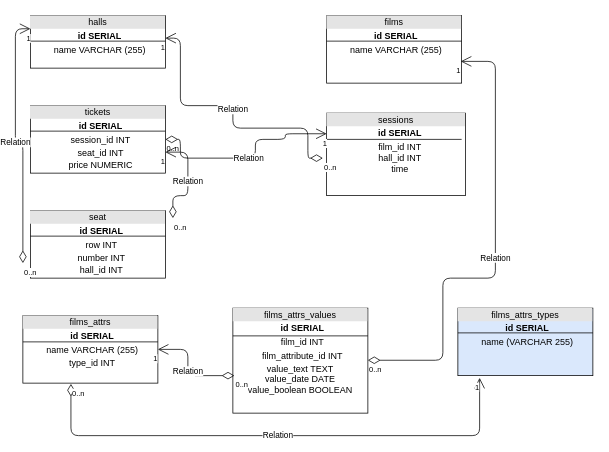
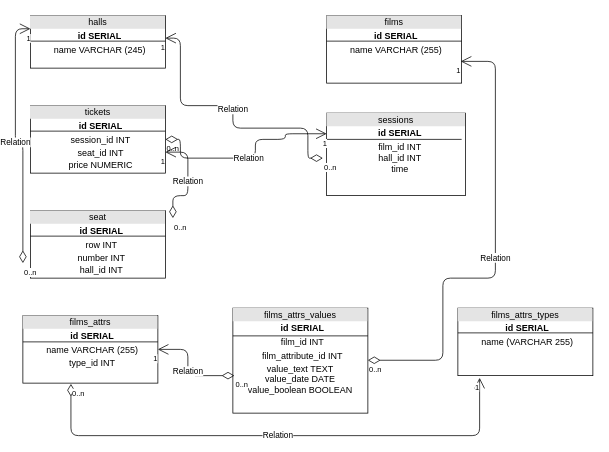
  <mxCell id="0" />
  <mxCell id="1" parent="0" />
- <mxCell id="2" value="&lt;div style=&quot;box-sizing: border-box ; width: 100% ; background: #e4e4e4 ; padding: 2px&quot;&gt;halls&lt;/div&gt;&lt;table style=&quot;width: 100% ; font-size: 1em&quot; cellpadding=&quot;2&quot; cellspacing=&quot;0&quot;&gt;&lt;tbody&gt;&lt;tr&gt;&lt;td&gt;&lt;br&gt;&lt;/td&gt;&lt;td&gt;&lt;b&gt;id SERIAL&lt;/b&gt;&lt;/td&gt;&lt;/tr&gt;&lt;tr&gt;&lt;td&gt;&lt;br&gt;&lt;/td&gt;&lt;td&gt;name VARCHAR (255)&lt;/td&gt;&lt;/tr&gt;&lt;tr&gt;&lt;td&gt;&lt;/td&gt;&lt;td&gt;&lt;br&gt;&lt;/td&gt;&lt;/tr&gt;&lt;/tbody&gt;&lt;/table&gt;" style="verticalAlign=top;align=center;overflow=fill;html=1;" parent="1" vertex="1"><mxGeometry x="40" y="20" width="180" height="70" as="geometry" /></mxCell>
+ <mxCell id="2" value="&lt;div style=&quot;box-sizing: border-box ; width: 100% ; background: #e4e4e4 ; padding: 2px&quot;&gt;halls&lt;/div&gt;&lt;table style=&quot;width: 100% ; font-size: 1em&quot; cellpadding=&quot;2&quot; cellspacing=&quot;0&quot;&gt;&lt;tbody&gt;&lt;tr&gt;&lt;td&gt;&lt;br&gt;&lt;/td&gt;&lt;td&gt;&lt;b&gt;id SERIAL&lt;/b&gt;&lt;/td&gt;&lt;/tr&gt;&lt;tr&gt;&lt;td&gt;&lt;br&gt;&lt;/td&gt;&lt;td&gt;name VARCHAR (245)&lt;/td&gt;&lt;/tr&gt;&lt;tr&gt;&lt;td&gt;&lt;/td&gt;&lt;td&gt;&lt;br&gt;&lt;/td&gt;&lt;/tr&gt;&lt;/tbody&gt;&lt;/table&gt;" style="verticalAlign=top;align=center;overflow=fill;html=1;" parent="1" vertex="1"><mxGeometry x="40" y="20" width="180" height="70" as="geometry" /></mxCell>
  <mxCell id="3" value="&lt;div style=&quot;box-sizing: border-box ; width: 100% ; background: #e4e4e4 ; padding: 2px&quot;&gt;films&lt;/div&gt;&lt;table style=&quot;width: 100% ; font-size: 1em&quot; cellpadding=&quot;2&quot; cellspacing=&quot;0&quot;&gt;&lt;tbody&gt;&lt;tr&gt;&lt;td&gt;&lt;br&gt;&lt;/td&gt;&lt;td&gt;&lt;b&gt;id&amp;nbsp;&lt;/b&gt;&lt;b&gt;SERIAL&lt;/b&gt;&lt;/td&gt;&lt;/tr&gt;&lt;tr&gt;&lt;td&gt;&lt;br&gt;&lt;/td&gt;&lt;td&gt;name VARCHAR (255)&lt;/td&gt;&lt;/tr&gt;&lt;tr&gt;&lt;td&gt;&lt;br&gt;&lt;/td&gt;&lt;td&gt;&lt;/td&gt;&lt;/tr&gt;&lt;/tbody&gt;&lt;/table&gt;" style="verticalAlign=top;align=center;overflow=fill;html=1;" parent="1" vertex="1"><mxGeometry x="435" y="20" width="180" height="90" as="geometry" /></mxCell>
  <mxCell id="4" value="&lt;div style=&quot;box-sizing: border-box ; width: 100% ; background: #e4e4e4 ; padding: 2px&quot;&gt;tickets&lt;/div&gt;&lt;table style=&quot;width: 100% ; font-size: 1em&quot; cellpadding=&quot;2&quot; cellspacing=&quot;0&quot;&gt;&lt;tbody&gt;&lt;tr&gt;&lt;td&gt;&lt;br&gt;&lt;/td&gt;&lt;td&gt;&lt;b&gt;id&amp;nbsp;&lt;/b&gt;&lt;b&gt;SERIAL&lt;/b&gt;&lt;/td&gt;&lt;/tr&gt;&lt;tr&gt;&lt;td&gt;&lt;br&gt;&lt;/td&gt;&lt;td&gt;session_id INT&lt;/td&gt;&lt;/tr&gt;&lt;tr&gt;&lt;td&gt;&lt;/td&gt;&lt;td&gt;seat_id INT&lt;br&gt;price NUMERIC&lt;/td&gt;&lt;/tr&gt;&lt;/tbody&gt;&lt;/table&gt;" style="verticalAlign=top;align=center;overflow=fill;html=1;" parent="1" vertex="1"><mxGeometry x="40" y="140" width="180" height="90" as="geometry" /></mxCell>
  <mxCell id="5" value="&lt;div style=&quot;box-sizing: border-box ; width: 100% ; background: #e4e4e4 ; padding: 2px&quot;&gt;sessions&lt;/div&gt;&lt;table style=&quot;width: 100% ; font-size: 1em&quot; cellpadding=&quot;2&quot; cellspacing=&quot;0&quot;&gt;&lt;tbody&gt;&lt;tr&gt;&lt;td&gt;&lt;/td&gt;&lt;td&gt;&lt;b&gt;id&amp;nbsp;&lt;/b&gt;&lt;b&gt;SERIAL&lt;/b&gt;&lt;/td&gt;&lt;/tr&gt;&lt;tr&gt;&lt;td&gt;&lt;br&gt;&lt;/td&gt;&lt;td&gt;film_id INT&lt;br&gt;hall_id INT&lt;br&gt;time&lt;br&gt;&lt;br&gt;&lt;/td&gt;&lt;/tr&gt;&lt;/tbody&gt;&lt;/table&gt;" style="verticalAlign=top;align=center;overflow=fill;html=1;" parent="1" vertex="1"><mxGeometry x="435" y="150" width="185" height="110" as="geometry" /></mxCell>
  <mxCell id="6" value="" style="line;strokeWidth=1;fillColor=none;align=left;verticalAlign=middle;spacingTop=-1;spacingLeft=3;spacingRight=3;rotatable=0;labelPosition=right;points=[];portConstraint=eastwest;" parent="1" vertex="1"><mxGeometry x="40" y="50" width="180" height="8" as="geometry" /></mxCell>
  <mxCell id="7" value="" style="line;strokeWidth=1;fillColor=none;align=left;verticalAlign=middle;spacingTop=-1;spacingLeft=3;spacingRight=3;rotatable=0;labelPosition=right;points=[];portConstraint=eastwest;" parent="1" vertex="1"><mxGeometry x="435" y="50" width="180" height="8" as="geometry" /></mxCell>
  <mxCell id="8" value="" style="line;strokeWidth=1;fillColor=none;align=left;verticalAlign=middle;spacingTop=-1;spacingLeft=3;spacingRight=3;rotatable=0;labelPosition=right;points=[];portConstraint=eastwest;" parent="1" vertex="1"><mxGeometry x="40" y="170" width="180" height="8" as="geometry" /></mxCell>
  <mxCell id="9" value="" style="line;strokeWidth=1;fillColor=none;align=left;verticalAlign=middle;spacingTop=-1;spacingLeft=3;spacingRight=3;rotatable=0;labelPosition=right;points=[];portConstraint=eastwest;" parent="1" vertex="1"><mxGeometry x="435" y="181" width="180" height="8" as="geometry" /></mxCell>
  <mxCell id="10" value="Relation" style="endArrow=open;html=1;endSize=12;startArrow=diamondThin;startSize=14;startFill=0;edgeStyle=orthogonalEdgeStyle;" parent="1" edge="1"><mxGeometry relative="1" as="geometry"><mxPoint x="430" y="210" as="sourcePoint" /><mxPoint x="220" y="50" as="targetPoint" /><Array as="points"><mxPoint x="410" y="210" /><mxPoint x="410" y="170" /><mxPoint x="310" y="170" /><mxPoint x="310" y="140" /><mxPoint x="240" y="140" /><mxPoint x="240" y="50" /></Array></mxGeometry></mxCell>
  <mxCell id="11" value="0..n" style="resizable=0;html=1;align=left;verticalAlign=top;labelBackgroundColor=#ffffff;fontSize=10;" parent="10" connectable="0" vertex="1"><mxGeometry x="-1" relative="1" as="geometry" /></mxCell>
  <mxCell id="12" value="1" style="resizable=0;html=1;align=right;verticalAlign=top;labelBackgroundColor=#ffffff;fontSize=10;" parent="10" connectable="0" vertex="1"><mxGeometry x="1" relative="1" as="geometry" /></mxCell>
  <mxCell id="13" value="Relation" style="endArrow=open;html=1;endSize=12;startArrow=diamondThin;startSize=14;startFill=0;edgeStyle=orthogonalEdgeStyle;exitX=1;exitY=0.5;exitDx=0;exitDy=0;entryX=0;entryY=0.25;entryDx=0;entryDy=0;" parent="1" source="4" target="5" edge="1"><mxGeometry relative="1" as="geometry"><mxPoint x="40" y="370" as="sourcePoint" /><mxPoint x="430" y="173" as="targetPoint" /><Array as="points"><mxPoint x="240" y="185" /><mxPoint x="240" y="210" /><mxPoint x="340" y="210" /><mxPoint x="340" y="185" /><mxPoint x="380" y="185" /><mxPoint x="380" y="178" /></Array></mxGeometry></mxCell>
  <mxCell id="14" value="0..n" style="resizable=0;html=1;align=left;verticalAlign=top;labelBackgroundColor=#ffffff;fontSize=10;" parent="13" connectable="0" vertex="1"><mxGeometry x="-1" relative="1" as="geometry" /></mxCell>
  <mxCell id="15" value="1" style="resizable=0;html=1;align=right;verticalAlign=top;labelBackgroundColor=#ffffff;fontSize=10;" parent="13" connectable="0" vertex="1"><mxGeometry x="1" relative="1" as="geometry" /></mxCell>
  <mxCell id="16" style="edgeStyle=orthogonalEdgeStyle;rounded=0;orthogonalLoop=1;jettySize=auto;html=1;exitX=0.5;exitY=1;exitDx=0;exitDy=0;" parent="1" source="3" target="3" edge="1"><mxGeometry relative="1" as="geometry" /></mxCell>
  <mxCell id="17" value="&lt;div style=&quot;box-sizing: border-box ; width: 100% ; background: #e4e4e4 ; padding: 2px&quot;&gt;seat&lt;/div&gt;&lt;table style=&quot;width: 100% ; font-size: 1em&quot; cellpadding=&quot;2&quot; cellspacing=&quot;0&quot;&gt;&lt;tbody&gt;&lt;tr&gt;&lt;td&gt;&lt;br&gt;&lt;/td&gt;&lt;td&gt;&lt;b&gt;id&amp;nbsp;&lt;/b&gt;&lt;b&gt;SERIAL&lt;/b&gt;&lt;/td&gt;&lt;/tr&gt;&lt;tr&gt;&lt;td&gt;&lt;br&gt;&lt;/td&gt;&lt;td&gt;row INT&lt;/td&gt;&lt;/tr&gt;&lt;tr&gt;&lt;td&gt;&lt;/td&gt;&lt;td&gt;number INT&lt;br&gt;hall_id INT&lt;/td&gt;&lt;/tr&gt;&lt;/tbody&gt;&lt;/table&gt;" style="verticalAlign=top;align=center;overflow=fill;html=1;" parent="1" vertex="1"><mxGeometry x="40" y="280" width="180" height="90" as="geometry" /></mxCell>
  <mxCell id="18" value="" style="line;strokeWidth=1;fillColor=none;align=left;verticalAlign=middle;spacingTop=-1;spacingLeft=3;spacingRight=3;rotatable=0;labelPosition=right;points=[];portConstraint=eastwest;" parent="1" vertex="1"><mxGeometry x="40" y="310" width="180" height="8" as="geometry" /></mxCell>
  <mxCell id="19" value="Relation" style="endArrow=open;html=1;endSize=12;startArrow=diamondThin;startSize=14;startFill=0;edgeStyle=orthogonalEdgeStyle;" parent="1" edge="1"><mxGeometry relative="1" as="geometry"><mxPoint x="230" y="290" as="sourcePoint" /><mxPoint x="220" y="202" as="targetPoint" /><Array as="points"><mxPoint x="230" y="260" /><mxPoint x="250" y="260" /><mxPoint x="250" y="202" /></Array></mxGeometry></mxCell>
  <mxCell id="20" value="0..n" style="resizable=0;html=1;align=left;verticalAlign=top;labelBackgroundColor=#ffffff;fontSize=10;" parent="19" connectable="0" vertex="1"><mxGeometry x="-1" relative="1" as="geometry" /></mxCell>
  <mxCell id="21" value="1" style="resizable=0;html=1;align=right;verticalAlign=top;labelBackgroundColor=#ffffff;fontSize=10;" parent="19" connectable="0" vertex="1"><mxGeometry x="1" relative="1" as="geometry" /></mxCell>
  <mxCell id="22" value="Relation" style="endArrow=open;html=1;endSize=12;startArrow=diamondThin;startSize=14;startFill=0;edgeStyle=orthogonalEdgeStyle;entryX=0;entryY=0.25;entryDx=0;entryDy=0;" parent="1" target="2" edge="1"><mxGeometry relative="1" as="geometry"><mxPoint x="30" y="350" as="sourcePoint" /><mxPoint x="30" y="30" as="targetPoint" /><Array as="points"><mxPoint x="30" y="190" /><mxPoint x="20" y="190" /><mxPoint x="20" y="38" /></Array></mxGeometry></mxCell>
  <mxCell id="23" value="0..n" style="resizable=0;html=1;align=left;verticalAlign=top;labelBackgroundColor=#ffffff;fontSize=10;" parent="22" connectable="0" vertex="1"><mxGeometry x="-1" relative="1" as="geometry" /></mxCell>
  <mxCell id="24" value="1" style="resizable=0;html=1;align=right;verticalAlign=top;labelBackgroundColor=#ffffff;fontSize=10;" parent="22" connectable="0" vertex="1"><mxGeometry x="1" relative="1" as="geometry" /></mxCell>
  <mxCell id="25" value="&lt;div style=&quot;box-sizing: border-box ; width: 100% ; background: #e4e4e4 ; padding: 2px&quot;&gt;films_attrs_values&lt;/div&gt;&lt;table style=&quot;width: 100% ; font-size: 1em&quot; cellpadding=&quot;2&quot; cellspacing=&quot;0&quot;&gt;&lt;tbody&gt;&lt;tr&gt;&lt;td&gt;&lt;br&gt;&lt;/td&gt;&lt;td&gt;&lt;b&gt;id&amp;nbsp;&lt;/b&gt;&lt;b&gt;SERIAL&lt;/b&gt;&lt;br&gt;&lt;/td&gt;&lt;/tr&gt;&lt;tr&gt;&lt;td&gt;&lt;br&gt;&lt;/td&gt;&lt;td&gt;film_id INT&lt;/td&gt;&lt;/tr&gt;&lt;tr&gt;&lt;td&gt;&lt;/td&gt;&lt;td&gt;film_attribute_id INT&lt;/td&gt;&lt;/tr&gt;&lt;/tbody&gt;&lt;/table&gt;value_text TEXT&lt;br&gt;value_date DATE&lt;br&gt;value_boolean BOOLEAN" style="verticalAlign=top;align=center;overflow=fill;html=1;" vertex="1" parent="1"><mxGeometry x="310" y="410" width="180" height="140" as="geometry" /></mxCell>
- <mxCell id="26" value="&lt;div style=&quot;box-sizing: border-box ; width: 100% ; background: #e4e4e4 ; padding: 2px&quot;&gt;films_attrs_types&lt;/div&gt;&lt;table style=&quot;width: 100% ; font-size: 1em&quot; cellpadding=&quot;2&quot; cellspacing=&quot;0&quot;&gt;&lt;tbody&gt;&lt;tr&gt;&lt;td&gt;&lt;br&gt;&lt;/td&gt;&lt;td&gt;&lt;b&gt;id&amp;nbsp;&lt;/b&gt;&lt;b&gt;SERIAL&lt;/b&gt;&lt;br&gt;&lt;/td&gt;&lt;/tr&gt;&lt;tr&gt;&lt;td&gt;&lt;br&gt;&lt;/td&gt;&lt;td&gt;name (VARCHAR 255)&lt;/td&gt;&lt;/tr&gt;&lt;tr&gt;&lt;td&gt;&lt;/td&gt;&lt;td&gt;&lt;br&gt;&lt;/td&gt;&lt;/tr&gt;&lt;/tbody&gt;&lt;/table&gt;" style="verticalAlign=top;align=center;overflow=fill;html=1;fillColor=#dae8fc;" vertex="1" parent="1"><mxGeometry x="610" y="410" width="180" height="90" as="geometry" /></mxCell>
+ <mxCell id="26" value="&lt;div style=&quot;box-sizing: border-box ; width: 100% ; background: #e4e4e4 ; padding: 2px&quot;&gt;films_attrs_types&lt;/div&gt;&lt;table style=&quot;width: 100% ; font-size: 1em&quot; cellpadding=&quot;2&quot; cellspacing=&quot;0&quot;&gt;&lt;tbody&gt;&lt;tr&gt;&lt;td&gt;&lt;br&gt;&lt;/td&gt;&lt;td&gt;&lt;b&gt;id&amp;nbsp;&lt;/b&gt;&lt;b&gt;SERIAL&lt;/b&gt;&lt;br&gt;&lt;/td&gt;&lt;/tr&gt;&lt;tr&gt;&lt;td&gt;&lt;br&gt;&lt;/td&gt;&lt;td&gt;name (VARCHAR 255)&lt;/td&gt;&lt;/tr&gt;&lt;tr&gt;&lt;td&gt;&lt;/td&gt;&lt;td&gt;&lt;br&gt;&lt;/td&gt;&lt;/tr&gt;&lt;/tbody&gt;&lt;/table&gt;" style="verticalAlign=top;align=center;overflow=fill;html=1;" vertex="1" parent="1"><mxGeometry x="610" y="410" width="180" height="90" as="geometry" /></mxCell>
  <mxCell id="27" value="&lt;div style=&quot;box-sizing: border-box ; width: 100% ; background: #e4e4e4 ; padding: 2px&quot;&gt;films_attrs&lt;/div&gt;&lt;table style=&quot;width: 100% ; font-size: 1em&quot; cellpadding=&quot;2&quot; cellspacing=&quot;0&quot;&gt;&lt;tbody&gt;&lt;tr&gt;&lt;td&gt;&lt;br&gt;&lt;/td&gt;&lt;td&gt;&lt;b&gt;id&amp;nbsp;&lt;/b&gt;&lt;b&gt;SERIAL&lt;/b&gt;&lt;br&gt;&lt;/td&gt;&lt;/tr&gt;&lt;tr&gt;&lt;td&gt;&lt;br&gt;&lt;/td&gt;&lt;td&gt;name VARCHAR (255)&lt;/td&gt;&lt;/tr&gt;&lt;tr&gt;&lt;td&gt;&lt;/td&gt;&lt;td&gt;type_id INT&lt;/td&gt;&lt;/tr&gt;&lt;/tbody&gt;&lt;/table&gt;" style="verticalAlign=top;align=center;overflow=fill;html=1;" vertex="1" parent="1"><mxGeometry x="30" y="420" width="180" height="90" as="geometry" /></mxCell>
  <mxCell id="28" value="" style="line;strokeWidth=1;fillColor=none;align=left;verticalAlign=middle;spacingTop=-1;spacingLeft=3;spacingRight=3;rotatable=0;labelPosition=right;points=[];portConstraint=eastwest;" vertex="1" parent="1"><mxGeometry x="30" y="451" width="180" height="8" as="geometry" /></mxCell>
  <mxCell id="29" value="" style="line;strokeWidth=1;fillColor=none;align=left;verticalAlign=middle;spacingTop=-1;spacingLeft=3;spacingRight=3;rotatable=0;labelPosition=right;points=[];portConstraint=eastwest;" vertex="1" parent="1"><mxGeometry x="310" y="443" width="180" height="8" as="geometry" /></mxCell>
  <mxCell id="30" value="" style="line;strokeWidth=1;fillColor=none;align=left;verticalAlign=middle;spacingTop=-1;spacingLeft=3;spacingRight=3;rotatable=0;labelPosition=right;points=[];portConstraint=eastwest;" vertex="1" parent="1"><mxGeometry x="610" y="439" width="180" height="8" as="geometry" /></mxCell>
  <mxCell id="31" value="Relation" style="endArrow=open;html=1;endSize=12;startArrow=diamondThin;startSize=14;startFill=0;edgeStyle=orthogonalEdgeStyle;entryX=0.994;entryY=0.678;entryDx=0;entryDy=0;entryPerimeter=0;" edge="1" parent="1" target="3"><mxGeometry relative="1" as="geometry"><mxPoint x="490" y="479.5" as="sourcePoint" /><mxPoint x="660" y="70" as="targetPoint" /><Array as="points"><mxPoint x="590" y="480" /><mxPoint x="590" y="370" /><mxPoint x="660" y="370" /><mxPoint x="660" y="81" /></Array></mxGeometry></mxCell>
  <mxCell id="32" value="0..n" style="resizable=0;html=1;align=left;verticalAlign=top;labelBackgroundColor=#ffffff;fontSize=10;" connectable="0" vertex="1" parent="31"><mxGeometry x="-1" relative="1" as="geometry" /></mxCell>
  <mxCell id="33" value="1" style="resizable=0;html=1;align=right;verticalAlign=top;labelBackgroundColor=#ffffff;fontSize=10;" connectable="0" vertex="1" parent="31"><mxGeometry x="1" relative="1" as="geometry" /></mxCell>
  <mxCell id="34" value="Relation" style="endArrow=open;html=1;endSize=12;startArrow=diamondThin;startSize=14;startFill=0;edgeStyle=orthogonalEdgeStyle;entryX=1;entryY=0.5;entryDx=0;entryDy=0;exitX=0.011;exitY=0.643;exitDx=0;exitDy=0;exitPerimeter=0;" edge="1" parent="1" source="25" target="27"><mxGeometry relative="1" as="geometry"><mxPoint x="120" y="540" as="sourcePoint" /><mxPoint x="260" y="460" as="targetPoint" /><Array as="points"><mxPoint x="250" y="500" /><mxPoint x="250" y="465" /></Array></mxGeometry></mxCell>
  <mxCell id="35" value="0..n" style="resizable=0;html=1;align=left;verticalAlign=top;labelBackgroundColor=#ffffff;fontSize=10;" connectable="0" vertex="1" parent="34"><mxGeometry x="-1" relative="1" as="geometry" /></mxCell>
  <mxCell id="36" value="1" style="resizable=0;html=1;align=right;verticalAlign=top;labelBackgroundColor=#ffffff;fontSize=10;" connectable="0" vertex="1" parent="34"><mxGeometry x="1" relative="1" as="geometry" /></mxCell>
  <mxCell id="37" value="Relation" style="endArrow=open;html=1;endSize=12;startArrow=diamondThin;startSize=14;startFill=0;edgeStyle=orthogonalEdgeStyle;entryX=0.161;entryY=1.033;entryDx=0;entryDy=0;entryPerimeter=0;exitX=0.356;exitY=1.011;exitDx=0;exitDy=0;exitPerimeter=0;" edge="1" parent="1" source="27" target="26"><mxGeometry relative="1" as="geometry"><mxPoint x="350" y="600" as="sourcePoint" /><mxPoint x="510" y="600" as="targetPoint" /><Array as="points"><mxPoint x="94" y="580" /><mxPoint x="639" y="580" /></Array></mxGeometry></mxCell>
  <mxCell id="38" value="0..n" style="resizable=0;html=1;align=left;verticalAlign=top;labelBackgroundColor=#ffffff;fontSize=10;" connectable="0" vertex="1" parent="37"><mxGeometry x="-1" relative="1" as="geometry" /></mxCell>
  <mxCell id="39" value="1" style="resizable=0;html=1;align=right;verticalAlign=top;labelBackgroundColor=#ffffff;fontSize=10;" connectable="0" vertex="1" parent="37"><mxGeometry x="1" relative="1" as="geometry" /></mxCell>
